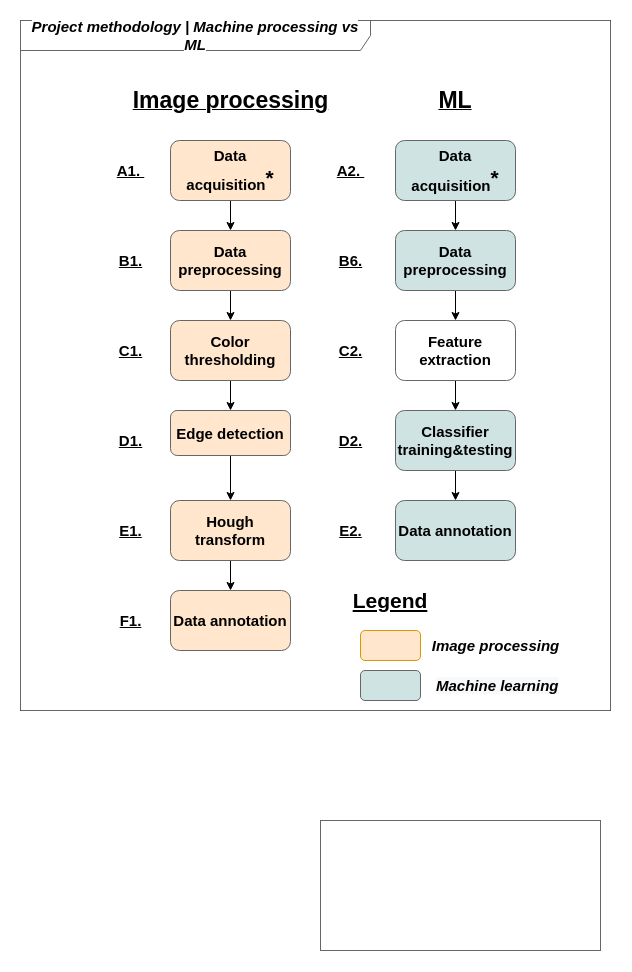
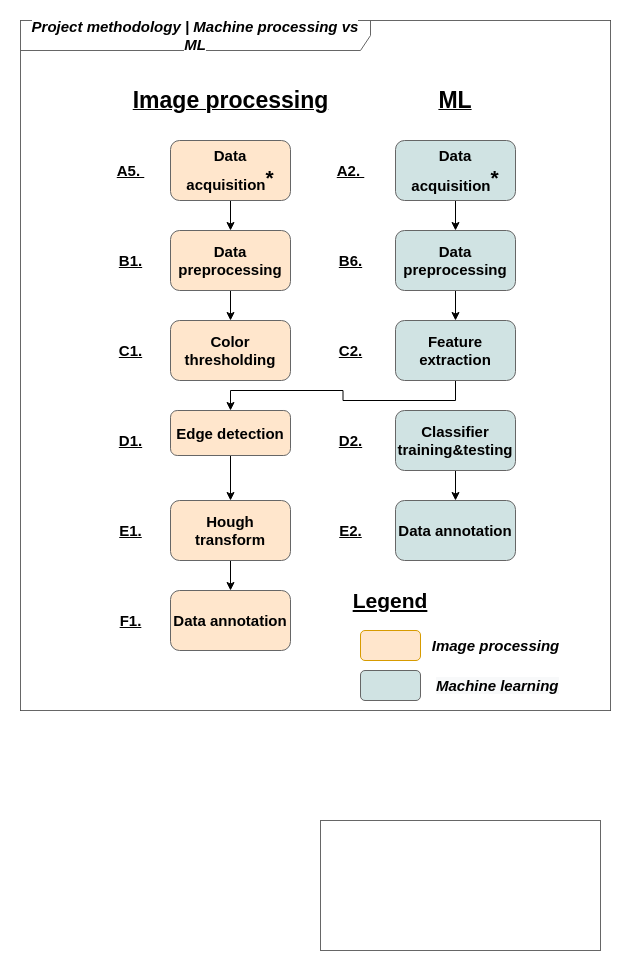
  <mxCell id="0" />
  <mxCell id="1" parent="0" />
  <mxCell id="2" value="" style="rounded=0;whiteSpace=wrap;html=1;" parent="1" vertex="1"><mxGeometry x="20" y="20" width="590" height="690" as="geometry" /></mxCell>
  <mxCell id="3" value="&lt;span style=&quot;background-color: rgb(255 , 255 , 255)&quot;&gt;&lt;i&gt;&lt;b&gt;Project methodology | Machine processing vs ML&lt;/b&gt;&lt;/i&gt;&lt;/span&gt;" style="shape=umlFrame;whiteSpace=wrap;html=1;strokeColor=#666666;fontSize=15;width=350;height=30;fillColor=#FFFFFF;" vertex="1" parent="1"><mxGeometry x="20" y="20" width="590" height="690" as="geometry" /></mxCell>
  <mxCell id="4" value="" style="edgeStyle=orthogonalEdgeStyle;rounded=0;orthogonalLoop=1;jettySize=auto;html=1;entryX=0.5;entryY=0;entryDx=0;entryDy=0;" parent="1" source="5" target="13" edge="1"><mxGeometry relative="1" as="geometry"><mxPoint x="230" y="240" as="targetPoint" /></mxGeometry></mxCell>
  <mxCell id="5" value="&lt;font&gt;&lt;b&gt;&lt;span style=&quot;font-size: 15px&quot;&gt;Data acquisition&lt;/span&gt;&lt;sup&gt;&lt;font style=&quot;font-size: 21px&quot;&gt;*&lt;/font&gt;&lt;/sup&gt;&lt;/b&gt;&lt;/font&gt;" style="rounded=1;whiteSpace=wrap;html=1;fillColor=#ffe6cc;strokeColor=#666666;" parent="1" vertex="1"><mxGeometry x="170" y="140" width="120" height="60" as="geometry" /></mxCell>
  <mxCell id="6" value="" style="edgeStyle=orthogonalEdgeStyle;rounded=0;orthogonalLoop=1;jettySize=auto;html=1;exitX=0.5;exitY=1;exitDx=0;exitDy=0;" parent="1" source="13" target="8" edge="1"><mxGeometry relative="1" as="geometry"><mxPoint x="230" y="300" as="sourcePoint" /></mxGeometry></mxCell>
- <mxCell id="7" value="" style="edgeStyle=orthogonalEdgeStyle;rounded=0;orthogonalLoop=1;jettySize=auto;html=1;entryX=0.5;entryY=0;entryDx=0;entryDy=0;" parent="1" source="8" target="20" edge="1"><mxGeometry relative="1" as="geometry"><mxPoint x="230" y="430" as="targetPoint" /></mxGeometry></mxCell>
  <mxCell id="8" value="Color thresholding" style="whiteSpace=wrap;html=1;rounded=1;fontStyle=1;fontSize=15;fillColor=#ffe6cc;strokeColor=#666666;" parent="1" vertex="1"><mxGeometry x="170" y="320" width="120" height="60" as="geometry" /></mxCell>
  <mxCell id="9" value="" style="edgeStyle=orthogonalEdgeStyle;rounded=0;orthogonalLoop=1;jettySize=auto;html=1;entryX=0.5;entryY=0;entryDx=0;entryDy=0;" parent="1" source="10" target="14" edge="1"><mxGeometry relative="1" as="geometry"><mxPoint x="455" y="240" as="targetPoint" /></mxGeometry></mxCell>
  <mxCell id="10" value="Data acquisition&lt;sup&gt;&lt;font style=&quot;font-size: 21px&quot;&gt;*&lt;/font&gt;&lt;/sup&gt;" style="rounded=1;whiteSpace=wrap;html=1;fontSize=15;fontStyle=1;fillColor=#D0E3E3;strokeColor=#666666;" parent="1" vertex="1"><mxGeometry x="395" y="140" width="120" height="60" as="geometry" /></mxCell>
  <mxCell id="11" value="" style="edgeStyle=orthogonalEdgeStyle;rounded=0;orthogonalLoop=1;jettySize=auto;html=1;exitX=0.5;exitY=1;exitDx=0;exitDy=0;entryX=0.5;entryY=0;entryDx=0;entryDy=0;" parent="1" source="14" target="16" edge="1"><mxGeometry relative="1" as="geometry"><mxPoint x="455" y="300" as="sourcePoint" /><mxPoint x="455" y="340" as="targetPoint" /></mxGeometry></mxCell>
  <mxCell id="12" value="Data annotation" style="whiteSpace=wrap;html=1;rounded=1;fontStyle=1;fontSize=15;fillColor=#D0E3E3;strokeColor=#666666;" parent="1" vertex="1"><mxGeometry x="395" y="500" width="120" height="60" as="geometry" /></mxCell>
  <mxCell id="13" value="Data preprocessing" style="rounded=1;whiteSpace=wrap;html=1;fontSize=15;fontStyle=1;fillColor=#ffe6cc;strokeColor=#666666;" vertex="1" parent="1"><mxGeometry x="170" y="230" width="120" height="60" as="geometry" /></mxCell>
  <mxCell id="14" value="Data preprocessing" style="rounded=1;whiteSpace=wrap;html=1;fontSize=15;fontStyle=1;fillColor=#D0E3E3;strokeColor=#666666;" vertex="1" parent="1"><mxGeometry x="395" y="230" width="120" height="60" as="geometry" /></mxCell>
- <mxCell id="15" style="edgeStyle=orthogonalEdgeStyle;rounded=0;orthogonalLoop=1;jettySize=auto;html=1;exitX=0.5;exitY=1;exitDx=0;exitDy=0;entryX=0.5;entryY=0;entryDx=0;entryDy=0;fontSize=15;" edge="1" parent="1" source="16" target="18"><mxGeometry relative="1" as="geometry" /></mxCell>
- <mxCell id="16" value="Feature extraction" style="whiteSpace=wrap;html=1;rounded=1;fontSize=15;fontStyle=1;fillColor=#ffffff;strokeColor=#666666;" vertex="1" parent="1"><mxGeometry x="395" y="320" width="120" height="60" as="geometry" /></mxCell>
+ <mxCell id="15" style="edgeStyle=orthogonalEdgeStyle;rounded=0;orthogonalLoop=1;jettySize=auto;html=1;exitX=0.5;exitY=1;exitDx=0;exitDy=0;fontSize=15;" edge="1" parent="1" source="16" target="20"><mxGeometry relative="1" as="geometry" /></mxCell>
+ <mxCell id="16" value="Feature extraction" style="whiteSpace=wrap;html=1;rounded=1;fontSize=15;fontStyle=1;fillColor=#d0e3e3;strokeColor=#666666;" vertex="1" parent="1"><mxGeometry x="395" y="320" width="120" height="60" as="geometry" /></mxCell>
  <mxCell id="17" style="edgeStyle=orthogonalEdgeStyle;rounded=0;orthogonalLoop=1;jettySize=auto;html=1;exitX=0.5;exitY=1;exitDx=0;exitDy=0;entryX=0.5;entryY=0;entryDx=0;entryDy=0;fontSize=15;" edge="1" parent="1" source="18" target="12"><mxGeometry relative="1" as="geometry" /></mxCell>
  <mxCell id="18" value="Classifier training&amp;amp;testing" style="whiteSpace=wrap;html=1;rounded=1;fontSize=15;fontStyle=1;fillColor=#D0E3E3;strokeColor=#666666;" vertex="1" parent="1"><mxGeometry x="395" y="410" width="120" height="60" as="geometry" /></mxCell>
  <mxCell id="19" style="edgeStyle=orthogonalEdgeStyle;rounded=0;orthogonalLoop=1;jettySize=auto;html=1;exitX=0.5;exitY=1;exitDx=0;exitDy=0;entryX=0.5;entryY=0;entryDx=0;entryDy=0;fontSize=15;" edge="1" parent="1" source="20" target="22"><mxGeometry relative="1" as="geometry" /></mxCell>
  <mxCell id="20" value="Edge detection" style="whiteSpace=wrap;html=1;rounded=1;fontSize=15;fontStyle=1;fillColor=#ffe6cc;strokeColor=#666666;" vertex="1" parent="1"><mxGeometry x="170" y="410" width="120" height="45" as="geometry" /></mxCell>
  <mxCell id="21" style="edgeStyle=orthogonalEdgeStyle;rounded=0;orthogonalLoop=1;jettySize=auto;html=1;exitX=0.5;exitY=1;exitDx=0;exitDy=0;entryX=0.5;entryY=0;entryDx=0;entryDy=0;fontSize=15;" edge="1" parent="1" source="22" target="23"><mxGeometry relative="1" as="geometry" /></mxCell>
  <mxCell id="22" value="Hough transform" style="whiteSpace=wrap;html=1;rounded=1;fontSize=15;fontStyle=1;fillColor=#ffe6cc;strokeColor=#666666;" vertex="1" parent="1"><mxGeometry x="170" y="500" width="120" height="60" as="geometry" /></mxCell>
  <mxCell id="23" value="Data annotation" style="whiteSpace=wrap;html=1;rounded=1;fontSize=15;fontStyle=1;fillColor=#ffe6cc;strokeColor=#666666;" vertex="1" parent="1"><mxGeometry x="170" y="590" width="120" height="60" as="geometry" /></mxCell>
  <mxCell id="24" value="&lt;b&gt;&lt;font style=&quot;font-size: 23px&quot;&gt;Image processing&lt;/font&gt;&lt;/b&gt;" style="text;html=1;strokeColor=none;fillColor=none;align=center;verticalAlign=middle;whiteSpace=wrap;rounded=0;fontSize=15;fontStyle=4" vertex="1" parent="1"><mxGeometry x="127.5" y="90" width="205" height="20" as="geometry" /></mxCell>
  <mxCell id="25" value="&lt;b&gt;&lt;font style=&quot;font-size: 23px&quot;&gt;ML&lt;/font&gt;&lt;/b&gt;" style="text;html=1;strokeColor=none;fillColor=none;align=center;verticalAlign=middle;whiteSpace=wrap;rounded=0;fontSize=15;fontStyle=4" vertex="1" parent="1"><mxGeometry x="370" y="90" width="170" height="20" as="geometry" /></mxCell>
- <mxCell id="26" value="&lt;b&gt;&lt;u&gt;A1.&amp;nbsp;&lt;/u&gt;&lt;/b&gt;" style="text;html=1;align=center;verticalAlign=middle;resizable=0;points=[];autosize=1;fontSize=15;" vertex="1" parent="1"><mxGeometry x="110" y="160" width="40" height="20" as="geometry" /></mxCell>
+ <mxCell id="26" value="&lt;b&gt;&lt;u&gt;A5.&amp;nbsp;&lt;/u&gt;&lt;/b&gt;" style="text;html=1;align=center;verticalAlign=middle;resizable=0;points=[];autosize=1;fontSize=15;" vertex="1" parent="1"><mxGeometry x="110" y="160" width="40" height="20" as="geometry" /></mxCell>
  <mxCell id="27" value="&lt;b&gt;&lt;u&gt;B1.&lt;/u&gt;&lt;/b&gt;" style="text;html=1;align=center;verticalAlign=middle;resizable=0;points=[];autosize=1;fontSize=15;" vertex="1" parent="1"><mxGeometry x="110" y="250" width="40" height="20" as="geometry" /></mxCell>
  <mxCell id="28" value="&lt;b&gt;&lt;u&gt;C1.&lt;/u&gt;&lt;/b&gt;" style="text;html=1;align=center;verticalAlign=middle;resizable=0;points=[];autosize=1;fontSize=15;" vertex="1" parent="1"><mxGeometry x="110" y="340" width="40" height="20" as="geometry" /></mxCell>
  <mxCell id="29" value="&lt;b&gt;&lt;u&gt;D1.&lt;/u&gt;&lt;/b&gt;" style="text;html=1;align=center;verticalAlign=middle;resizable=0;points=[];autosize=1;fontSize=15;" vertex="1" parent="1"><mxGeometry x="110" y="430" width="40" height="20" as="geometry" /></mxCell>
  <mxCell id="30" value="&lt;b&gt;&lt;u&gt;E1.&lt;/u&gt;&lt;/b&gt;" style="text;html=1;align=center;verticalAlign=middle;resizable=0;points=[];autosize=1;fontSize=15;" vertex="1" parent="1"><mxGeometry x="110" y="520" width="40" height="20" as="geometry" /></mxCell>
  <mxCell id="31" value="&lt;b&gt;&lt;u&gt;F1.&lt;/u&gt;&lt;/b&gt;" style="text;html=1;align=center;verticalAlign=middle;resizable=0;points=[];autosize=1;fontSize=15;" vertex="1" parent="1"><mxGeometry x="110" y="610" width="40" height="20" as="geometry" /></mxCell>
  <mxCell id="32" value="&lt;b&gt;&lt;u&gt;A2.&amp;nbsp;&lt;/u&gt;&lt;/b&gt;" style="text;html=1;align=center;verticalAlign=middle;resizable=0;points=[];autosize=1;fontSize=15;" vertex="1" parent="1"><mxGeometry x="330" y="160" width="40" height="20" as="geometry" /></mxCell>
  <mxCell id="33" value="&lt;b&gt;&lt;u&gt;B6.&lt;/u&gt;&lt;/b&gt;" style="text;html=1;align=center;verticalAlign=middle;resizable=0;points=[];autosize=1;fontSize=15;" vertex="1" parent="1"><mxGeometry x="330" y="250" width="40" height="20" as="geometry" /></mxCell>
  <mxCell id="34" value="&lt;b&gt;&lt;u&gt;C2.&lt;/u&gt;&lt;/b&gt;" style="text;html=1;align=center;verticalAlign=middle;resizable=0;points=[];autosize=1;fontSize=15;" vertex="1" parent="1"><mxGeometry x="330" y="340" width="40" height="20" as="geometry" /></mxCell>
  <mxCell id="35" value="&lt;b&gt;&lt;u&gt;D2.&lt;/u&gt;&lt;/b&gt;" style="text;html=1;align=center;verticalAlign=middle;resizable=0;points=[];autosize=1;fontSize=15;" vertex="1" parent="1"><mxGeometry x="330" y="430" width="40" height="20" as="geometry" /></mxCell>
  <mxCell id="36" value="&lt;b&gt;&lt;u&gt;E2.&lt;/u&gt;&lt;/b&gt;" style="text;html=1;align=center;verticalAlign=middle;resizable=0;points=[];autosize=1;fontSize=15;" vertex="1" parent="1"><mxGeometry x="330" y="520" width="40" height="20" as="geometry" /></mxCell>
  <mxCell id="37" value="" style="rounded=0;whiteSpace=wrap;html=1;strokeColor=#666666;fillColor=#FFFFFF;fontSize=15;" vertex="1" parent="1"><mxGeometry x="320" y="820" width="280" height="130" as="geometry" /></mxCell>
  <mxCell id="38" value="&lt;font style=&quot;font-size: 21px&quot;&gt;&lt;u&gt;&lt;b&gt;Legend&lt;/b&gt;&lt;/u&gt;&lt;/font&gt;" style="text;html=1;strokeColor=none;fillColor=none;align=center;verticalAlign=middle;whiteSpace=wrap;rounded=0;fontSize=15;" vertex="1" parent="1"><mxGeometry x="370" y="590" width="40" height="20" as="geometry" /></mxCell>
  <mxCell id="39" value="" style="rounded=1;whiteSpace=wrap;html=1;strokeColor=#d79b00;fillColor=#ffe6cc;fontSize=15;" vertex="1" parent="1"><mxGeometry x="360" y="630" width="60" height="30" as="geometry" /></mxCell>
  <mxCell id="40" value="" style="whiteSpace=wrap;html=1;rounded=1;fontStyle=1;fontSize=15;fillColor=#D0E3E3;strokeColor=#666666;" vertex="1" parent="1"><mxGeometry x="360" y="670" width="60" height="30" as="geometry" /></mxCell>
  <mxCell id="41" value="&lt;i&gt;&lt;b&gt;Image processing&lt;/b&gt;&lt;/i&gt;" style="text;html=1;align=center;verticalAlign=middle;resizable=0;points=[];autosize=1;fontSize=15;" vertex="1" parent="1"><mxGeometry x="425" y="635" width="140" height="20" as="geometry" /></mxCell>
  <mxCell id="42" value="&lt;span style=&quot;color: rgb(0 , 0 , 0) ; font-family: &amp;#34;helvetica&amp;#34; ; font-size: 15px ; letter-spacing: normal ; text-align: center ; text-indent: 0px ; text-transform: none ; word-spacing: 0px ; background-color: rgb(248 , 249 , 250) ; display: inline ; float: none&quot;&gt;&lt;b&gt;&lt;i&gt;Machine learning&lt;br&gt;&lt;/i&gt;&lt;/b&gt;&lt;br&gt;&lt;/span&gt;" style="text;whiteSpace=wrap;html=1;fontSize=15;" vertex="1" parent="1"><mxGeometry x="434" y="670" width="150" height="30" as="geometry" /></mxCell>
